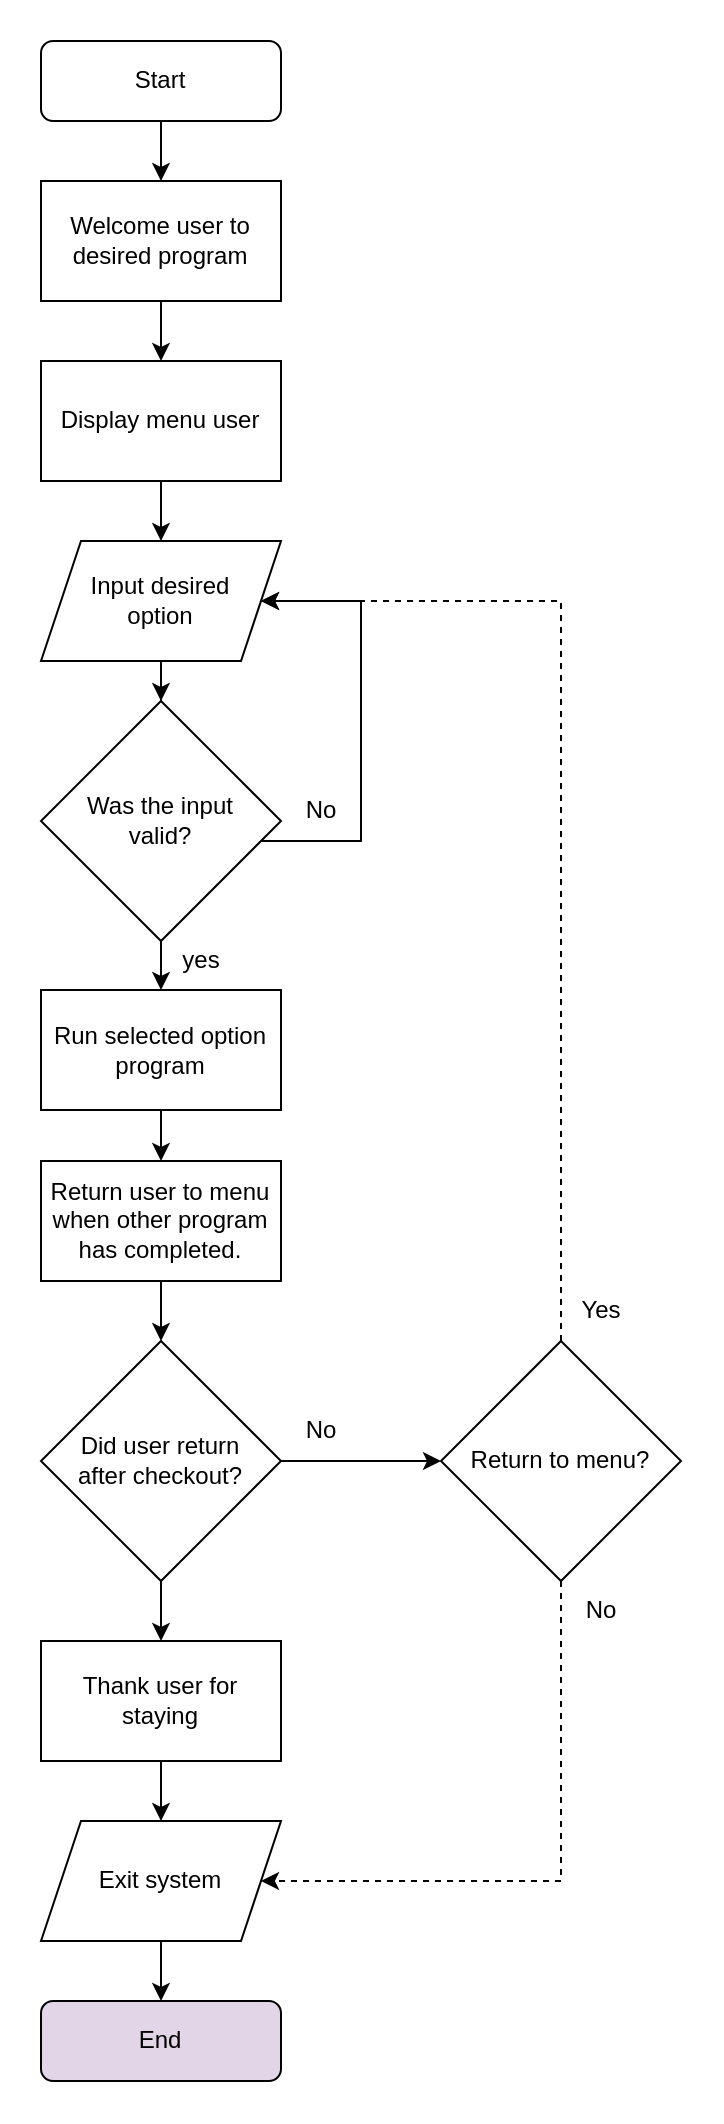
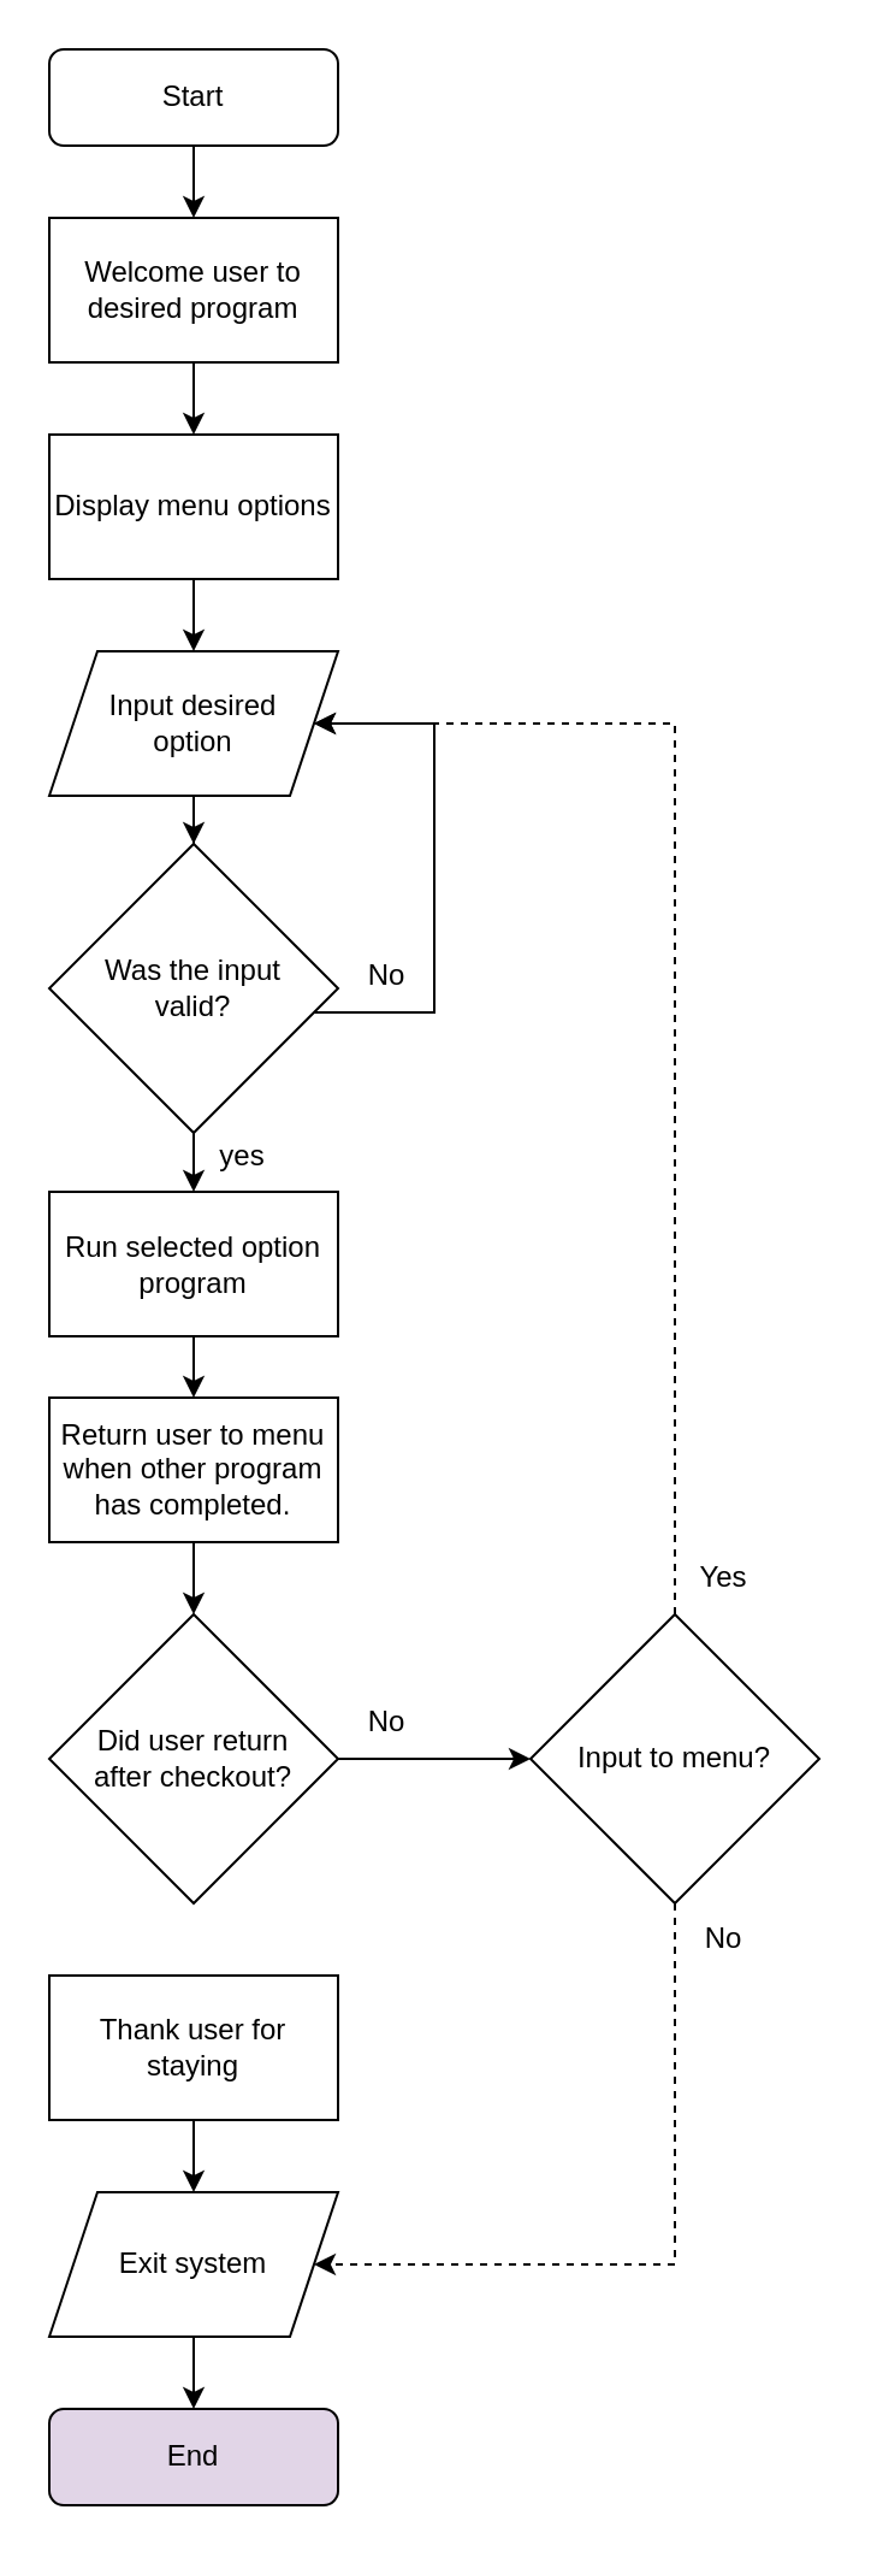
  <mxCell id="0" />
  <mxCell id="1" parent="0" />
  <mxCell id="2" value="" style="edgeStyle=orthogonalEdgeStyle;rounded=0;orthogonalLoop=1;jettySize=auto;html=1;" edge="1" parent="1" source="3" target="5"><mxGeometry relative="1" as="geometry" /></mxCell>
  <mxCell id="3" value="Start" style="rounded=1;whiteSpace=wrap;html=1;fontSize=12;glass=0;strokeWidth=1;shadow=0;" vertex="1" parent="1"><mxGeometry x="20" y="20" width="120" height="40" as="geometry" /></mxCell>
  <mxCell id="4" value="" style="edgeStyle=orthogonalEdgeStyle;rounded=0;orthogonalLoop=1;jettySize=auto;html=1;" edge="1" parent="1" source="5" target="7"><mxGeometry relative="1" as="geometry" /></mxCell>
  <mxCell id="5" value="Welcome user to desired program" style="rounded=0;whiteSpace=wrap;html=1;" vertex="1" parent="1"><mxGeometry x="20" y="90" width="120" height="60" as="geometry" /></mxCell>
  <mxCell id="6" value="" style="edgeStyle=orthogonalEdgeStyle;rounded=0;orthogonalLoop=1;jettySize=auto;html=1;" edge="1" parent="1" source="7"><mxGeometry relative="1" as="geometry"><mxPoint x="80" y="270" as="targetPoint" /></mxGeometry></mxCell>
- <mxCell id="7" value="Display menu user" style="rounded=0;whiteSpace=wrap;html=1;" vertex="1" parent="1"><mxGeometry x="20" y="180" width="120" height="60" as="geometry" /></mxCell>
+ <mxCell id="7" value="Display menu options" style="rounded=0;whiteSpace=wrap;html=1;" vertex="1" parent="1"><mxGeometry x="20" y="180" width="120" height="60" as="geometry" /></mxCell>
  <mxCell id="8" value="" style="edgeStyle=orthogonalEdgeStyle;rounded=0;orthogonalLoop=1;jettySize=auto;html=1;" edge="1" parent="1" source="9" target="12"><mxGeometry relative="1" as="geometry" /></mxCell>
  <mxCell id="9" value="Input desired&lt;br&gt;option" style="shape=parallelogram;perimeter=parallelogramPerimeter;whiteSpace=wrap;html=1;fixedSize=1;" vertex="1" parent="1"><mxGeometry x="20" y="270" width="120" height="60" as="geometry" /></mxCell>
  <mxCell id="10" style="edgeStyle=orthogonalEdgeStyle;rounded=0;orthogonalLoop=1;jettySize=auto;html=1;entryX=1;entryY=0.5;entryDx=0;entryDy=0;" edge="1" parent="1" source="12" target="9"><mxGeometry relative="1" as="geometry"><Array as="points"><mxPoint x="180" y="420" /><mxPoint x="180" y="300" /></Array></mxGeometry></mxCell>
  <mxCell id="11" value="" style="edgeStyle=orthogonalEdgeStyle;rounded=0;orthogonalLoop=1;jettySize=auto;html=1;entryX=0.5;entryY=0;entryDx=0;entryDy=0;" edge="1" parent="1" source="12" target="15"><mxGeometry relative="1" as="geometry" /></mxCell>
  <mxCell id="12" value="Was the input&lt;br&gt;valid?" style="rhombus;whiteSpace=wrap;html=1;" vertex="1" parent="1"><mxGeometry x="20" y="350" width="120" height="120" as="geometry" /></mxCell>
  <mxCell id="13" value="No" style="text;html=1;align=center;verticalAlign=middle;resizable=0;points=[];autosize=1;strokeColor=none;fillColor=none;" vertex="1" parent="1"><mxGeometry x="140" y="390" width="40" height="30" as="geometry" /></mxCell>
  <mxCell id="14" value="" style="edgeStyle=orthogonalEdgeStyle;rounded=0;orthogonalLoop=1;jettySize=auto;html=1;" edge="1" parent="1" source="15" target="17"><mxGeometry relative="1" as="geometry" /></mxCell>
  <mxCell id="15" value="Run selected option program" style="rounded=0;whiteSpace=wrap;html=1;" vertex="1" parent="1"><mxGeometry x="20" y="494.5" width="120" height="60" as="geometry" /></mxCell>
  <mxCell id="16" value="" style="edgeStyle=orthogonalEdgeStyle;rounded=0;orthogonalLoop=1;jettySize=auto;html=1;" edge="1" parent="1" source="17" target="20"><mxGeometry relative="1" as="geometry" /></mxCell>
  <mxCell id="17" value="Return user to menu when other program has completed." style="rounded=0;whiteSpace=wrap;html=1;" vertex="1" parent="1"><mxGeometry x="20" y="580" width="120" height="60" as="geometry" /></mxCell>
  <mxCell id="18" value="yes" style="text;html=1;align=center;verticalAlign=middle;resizable=0;points=[];autosize=1;strokeColor=none;fillColor=none;" vertex="1" parent="1"><mxGeometry x="80" y="464.5" width="40" height="30" as="geometry" /></mxCell>
- <mxCell id="19" value="" style="edgeStyle=orthogonalEdgeStyle;rounded=0;orthogonalLoop=1;jettySize=auto;html=1;" edge="1" parent="1" source="20" target="23"><mxGeometry relative="1" as="geometry" /></mxCell>
  <mxCell id="20" value="Did user return&lt;br&gt;after checkout?" style="rhombus;whiteSpace=wrap;html=1;" vertex="1" parent="1"><mxGeometry x="20" y="670" width="120" height="120" as="geometry" /></mxCell>
  <mxCell id="21" value="No" style="text;html=1;align=center;verticalAlign=middle;resizable=0;points=[];autosize=1;strokeColor=none;fillColor=none;" vertex="1" parent="1"><mxGeometry x="140" y="700" width="40" height="30" as="geometry" /></mxCell>
  <mxCell id="22" value="" style="edgeStyle=orthogonalEdgeStyle;rounded=0;orthogonalLoop=1;jettySize=auto;html=1;" edge="1" parent="1" source="23" target="32"><mxGeometry relative="1" as="geometry" /></mxCell>
  <mxCell id="23" value="Thank user for staying" style="rounded=0;whiteSpace=wrap;html=1;" vertex="1" parent="1"><mxGeometry x="20" y="820" width="120" height="60" as="geometry" /></mxCell>
  <mxCell id="24" style="edgeStyle=orthogonalEdgeStyle;rounded=0;orthogonalLoop=1;jettySize=auto;html=1;entryX=1;entryY=0.5;entryDx=0;entryDy=0;dashed=1;" edge="1" parent="1" source="25" target="9"><mxGeometry relative="1" as="geometry"><Array as="points"><mxPoint x="280" y="300" /></Array></mxGeometry></mxCell>
- <mxCell id="25" value="Return to menu?" style="rhombus;whiteSpace=wrap;html=1;" vertex="1" parent="1"><mxGeometry x="220" y="670" width="120" height="120" as="geometry" /></mxCell>
+ <mxCell id="25" value="Input to menu?" style="rhombus;whiteSpace=wrap;html=1;" vertex="1" parent="1"><mxGeometry x="220" y="670" width="120" height="120" as="geometry" /></mxCell>
  <mxCell id="26" value="" style="endArrow=classic;html=1;rounded=0;exitX=1;exitY=0.5;exitDx=0;exitDy=0;entryX=0;entryY=0.5;entryDx=0;entryDy=0;" edge="1" parent="1" source="20" target="25"><mxGeometry width="50" height="50" relative="1" as="geometry"><mxPoint x="100" y="720" as="sourcePoint" /><mxPoint x="150" y="670" as="targetPoint" /></mxGeometry></mxCell>
  <mxCell id="27" value="No" style="text;html=1;align=center;verticalAlign=middle;resizable=0;points=[];autosize=1;strokeColor=none;fillColor=none;" vertex="1" parent="1"><mxGeometry x="280" y="790" width="40" height="30" as="geometry" /></mxCell>
  <mxCell id="28" value="Yes" style="text;html=1;align=center;verticalAlign=middle;resizable=0;points=[];autosize=1;strokeColor=none;fillColor=none;" vertex="1" parent="1"><mxGeometry x="280" y="640" width="40" height="30" as="geometry" /></mxCell>
  <mxCell id="29" value="End" style="rounded=1;whiteSpace=wrap;html=1;fontSize=12;glass=0;strokeWidth=1;shadow=0;fillColor=#e1d5e7;" vertex="1" parent="1"><mxGeometry x="20" y="1000" width="120" height="40" as="geometry" /></mxCell>
  <mxCell id="30" value="" style="endArrow=classic;html=1;rounded=0;exitX=0.5;exitY=1;exitDx=0;exitDy=0;dashed=1;" edge="1" parent="1" source="25" target="32"><mxGeometry width="50" height="50" relative="1" as="geometry"><mxPoint x="60" y="940" as="sourcePoint" /><mxPoint x="140" y="930" as="targetPoint" /><Array as="points"><mxPoint x="280" y="940" /><mxPoint x="210" y="940" /></Array></mxGeometry></mxCell>
  <mxCell id="31" value="" style="edgeStyle=orthogonalEdgeStyle;rounded=0;orthogonalLoop=1;jettySize=auto;html=1;" edge="1" parent="1" source="32" target="29"><mxGeometry relative="1" as="geometry" /></mxCell>
  <mxCell id="32" value="Exit system" style="shape=parallelogram;perimeter=parallelogramPerimeter;whiteSpace=wrap;html=1;fixedSize=1;" vertex="1" parent="1"><mxGeometry x="20" y="910" width="120" height="60" as="geometry" /></mxCell>
